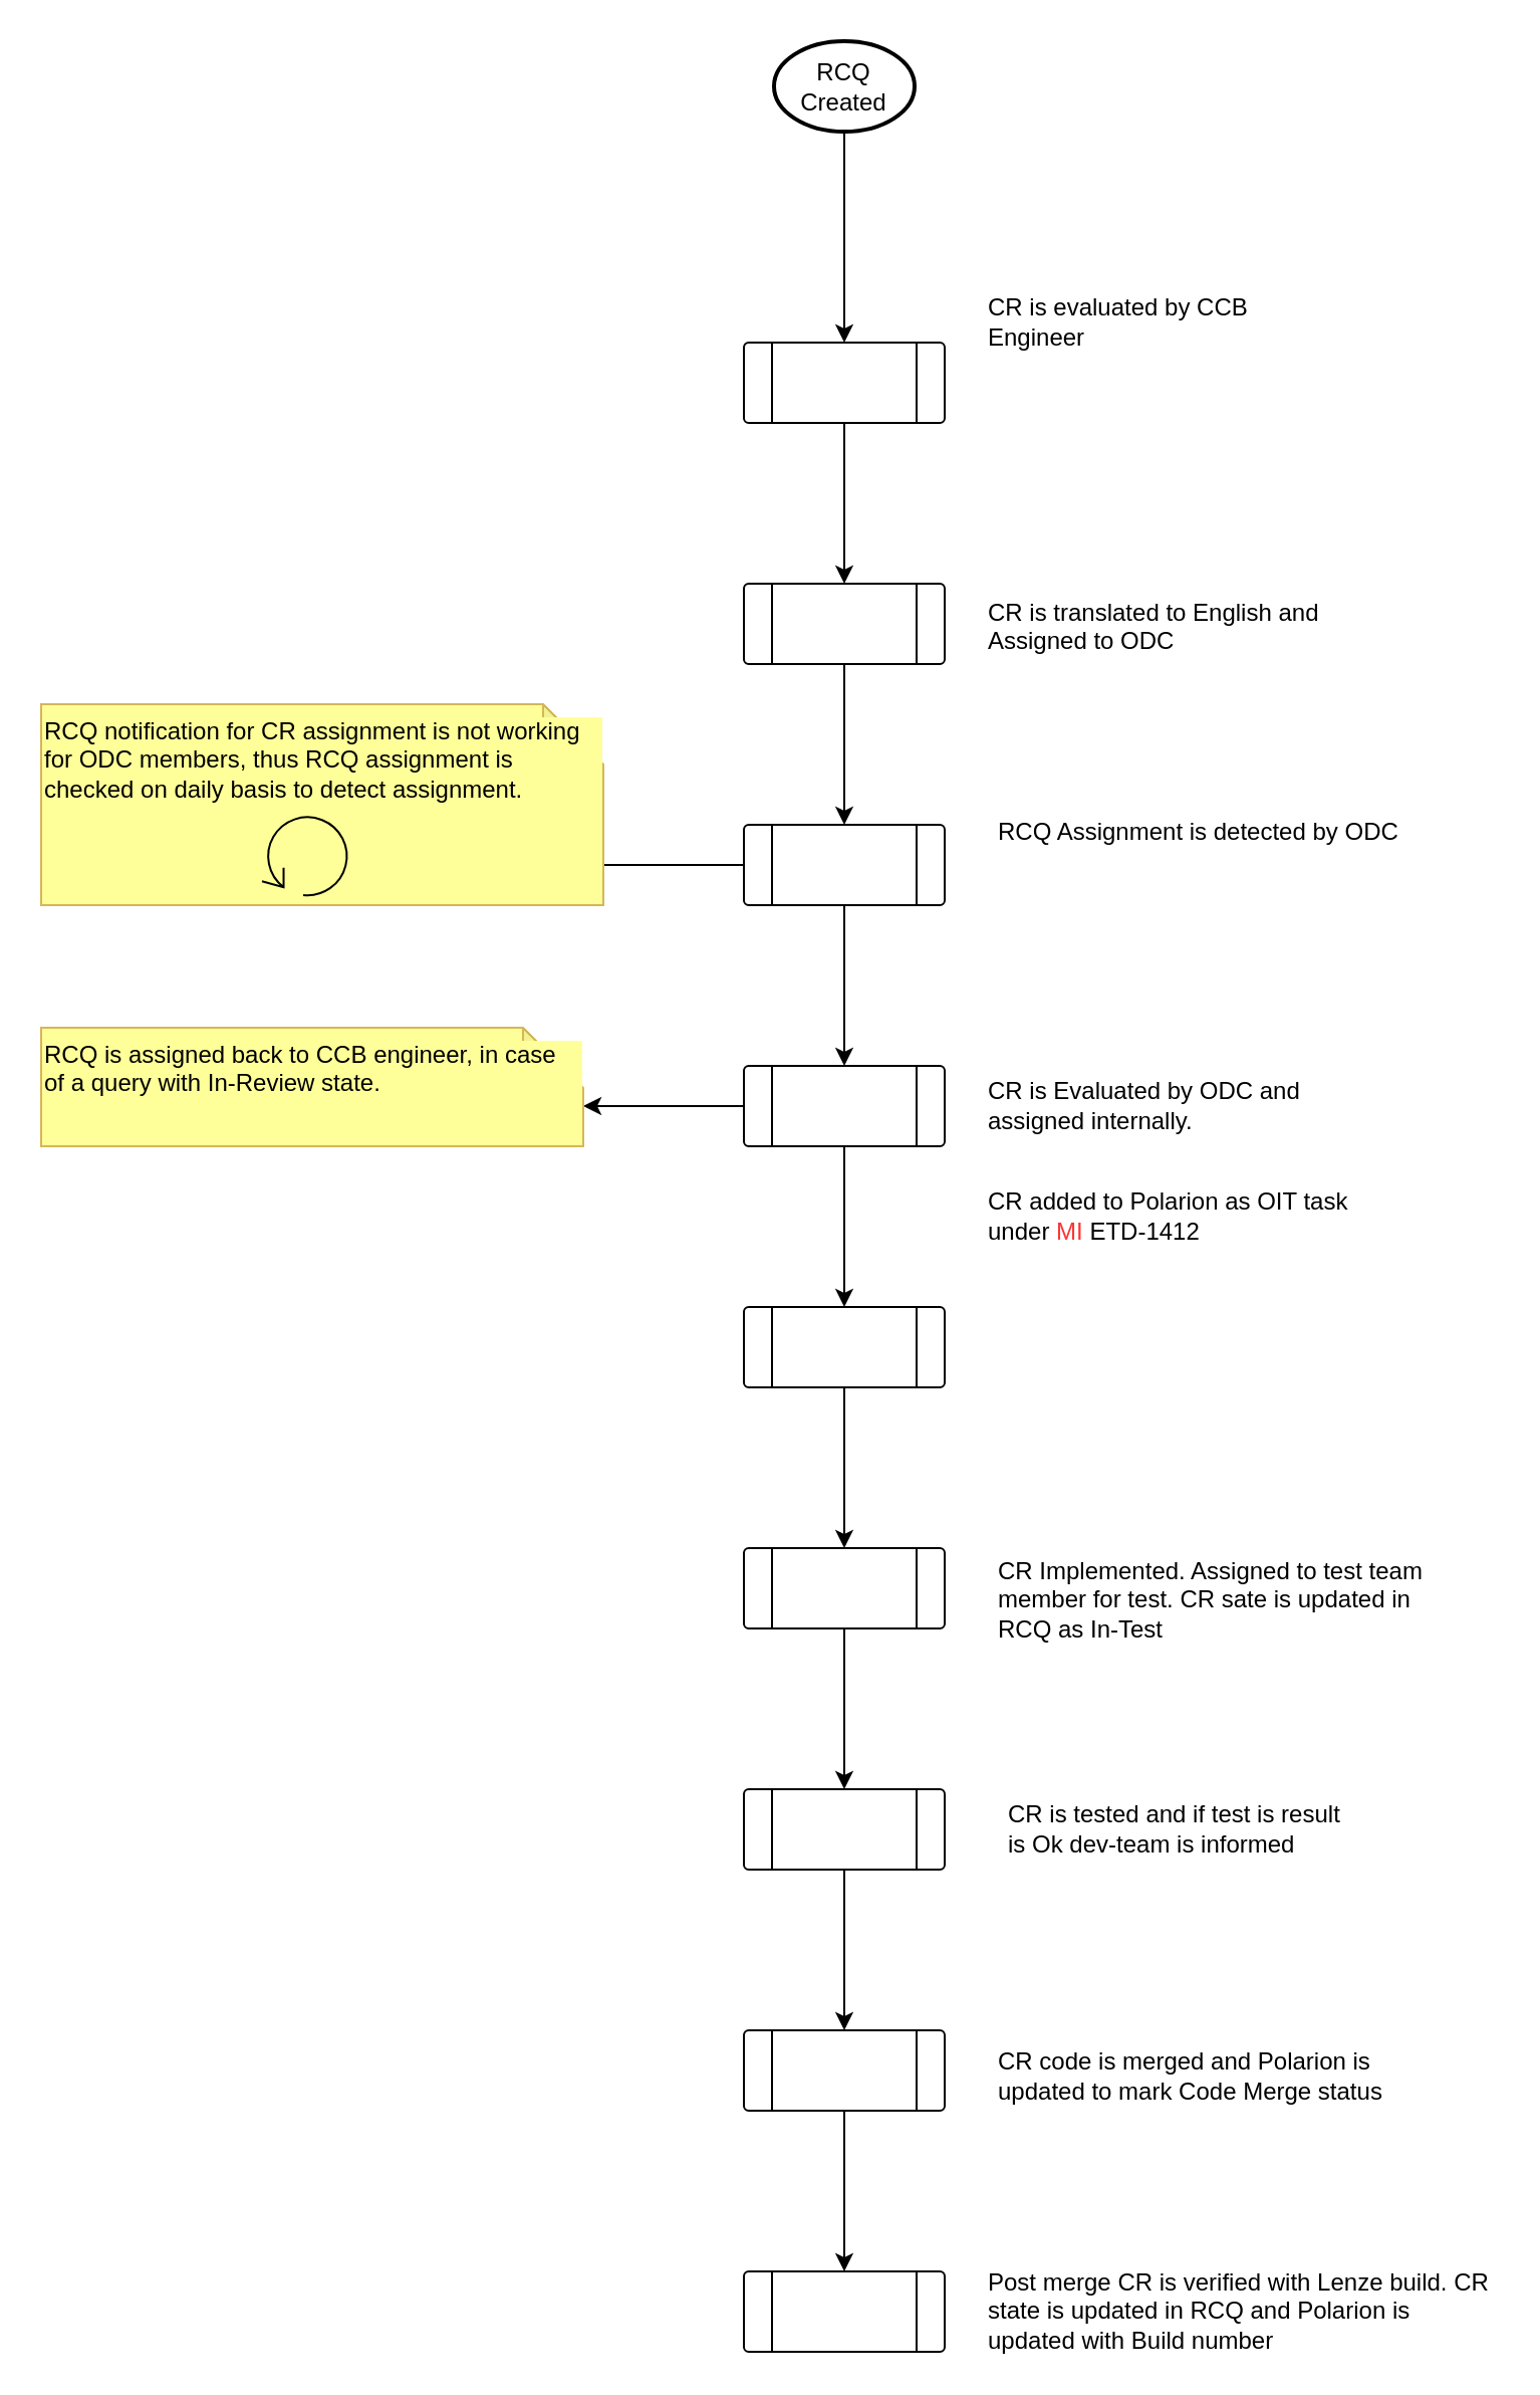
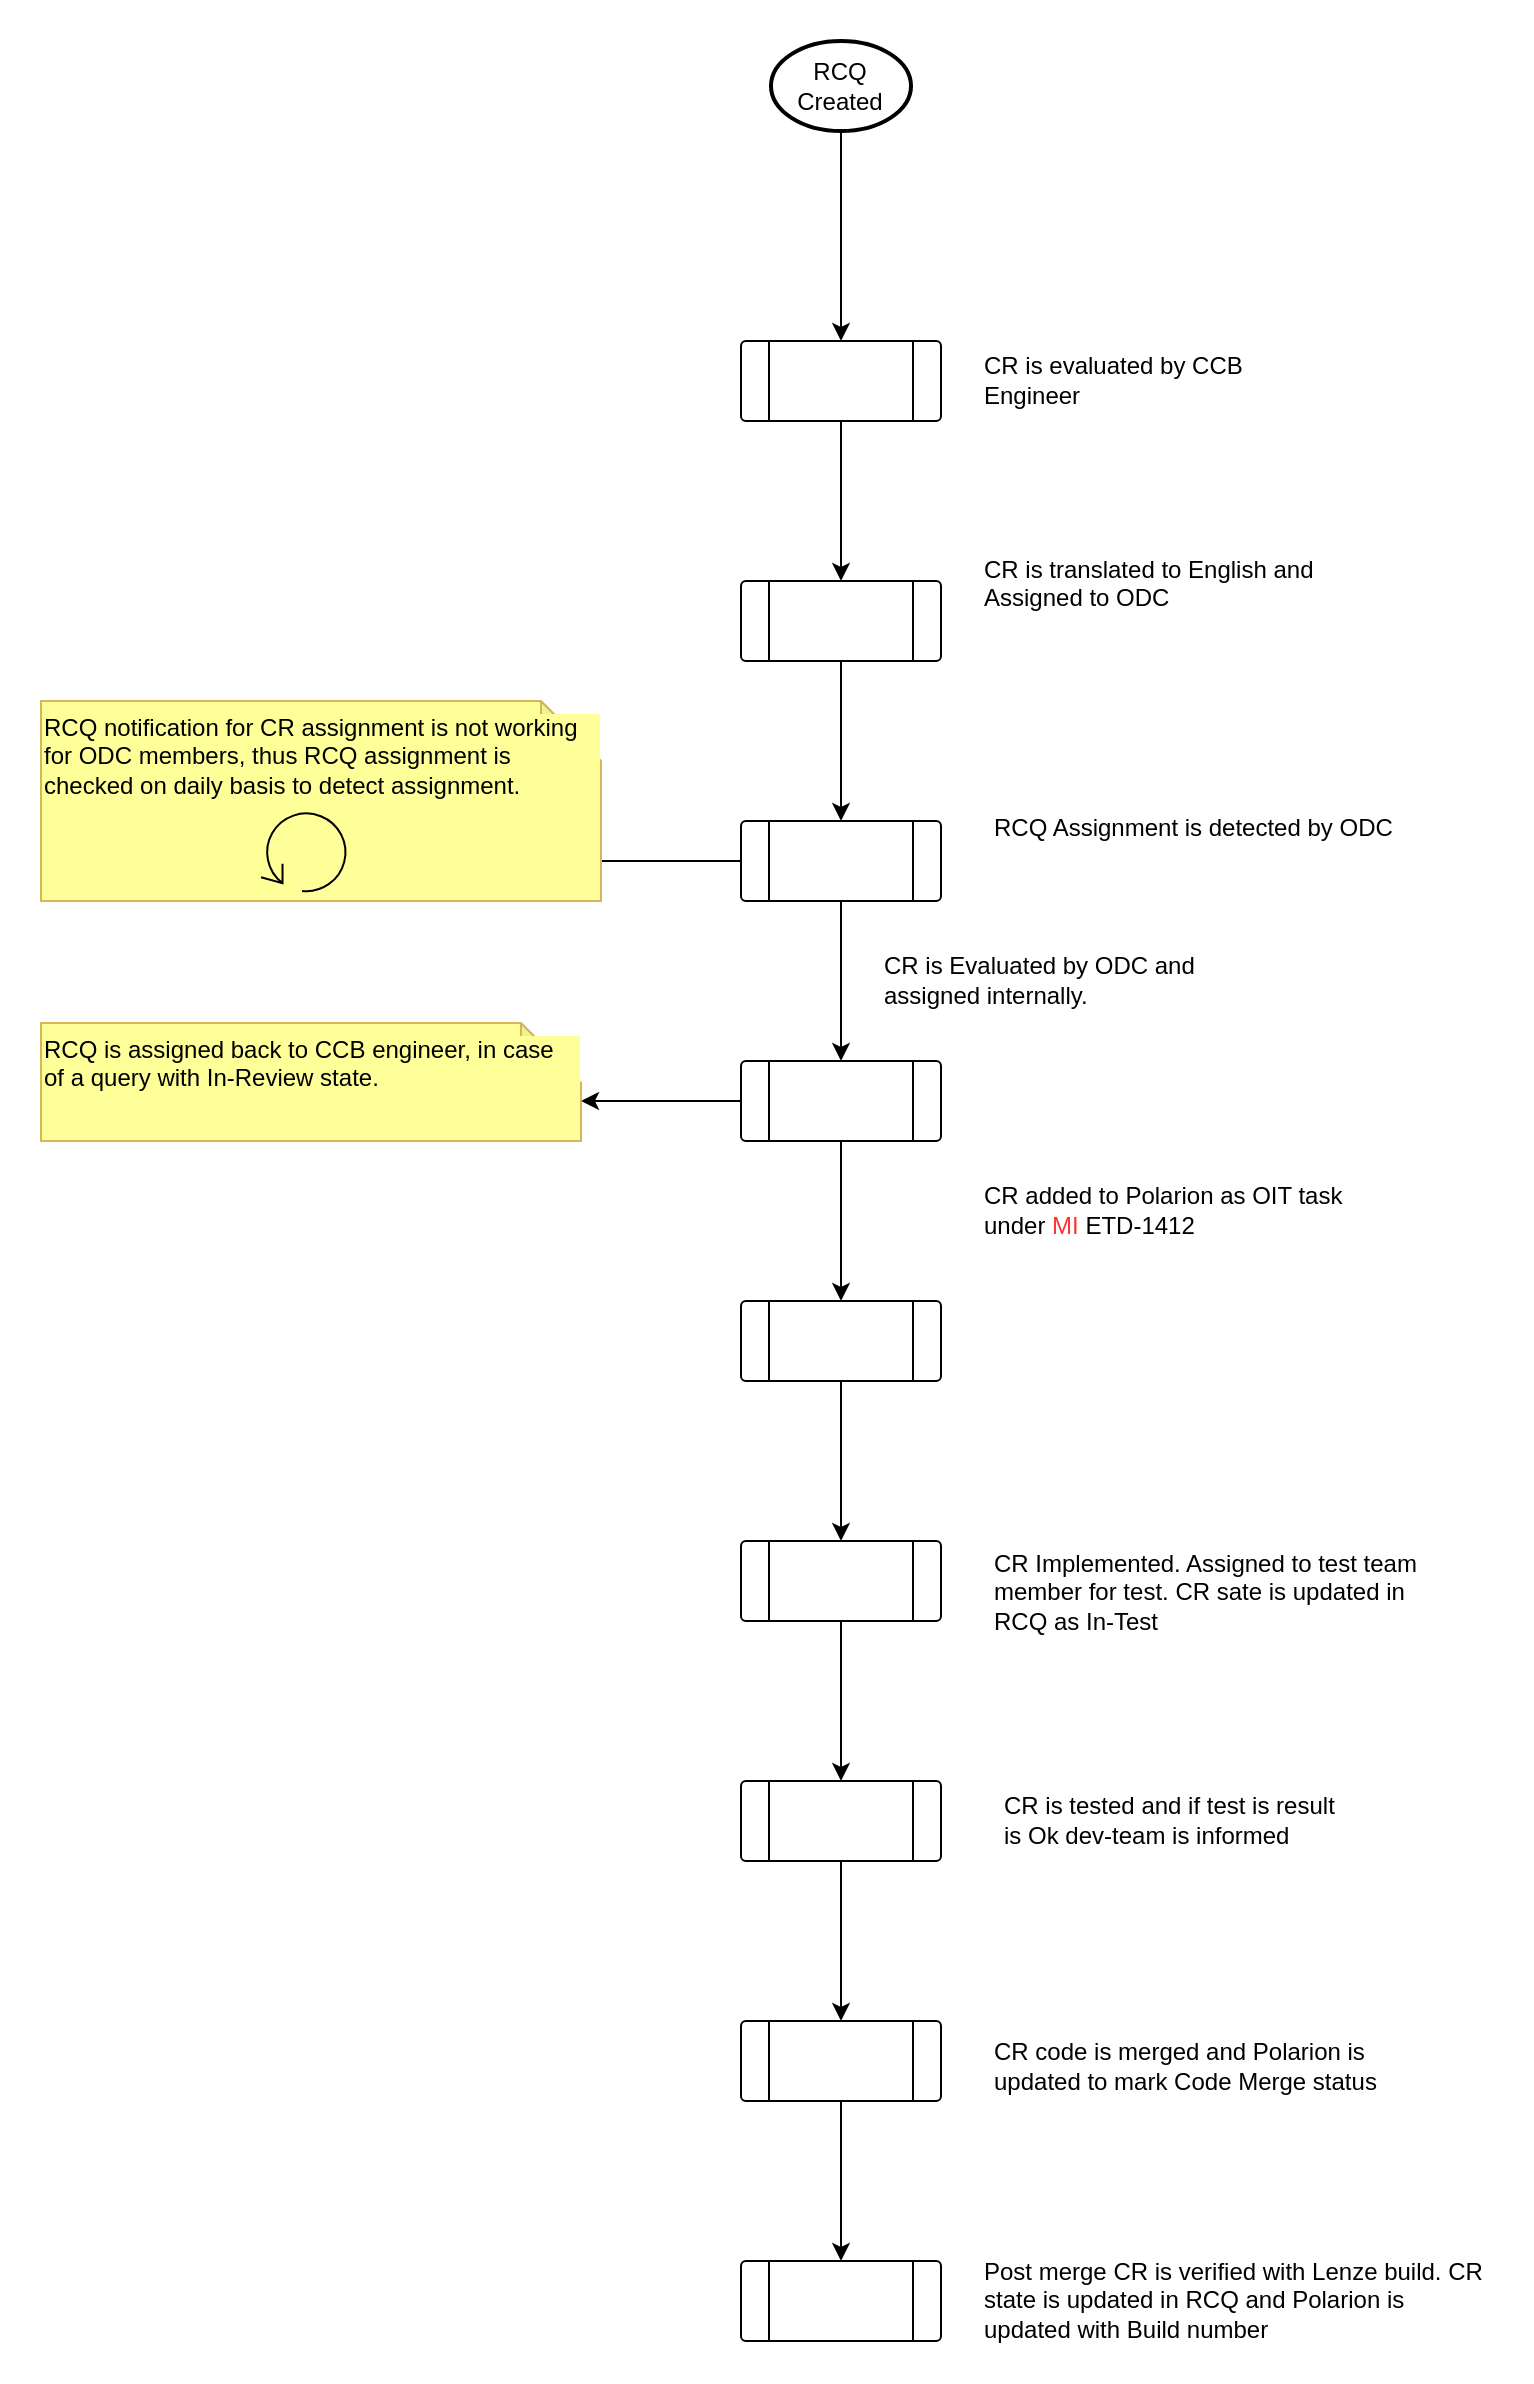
  <mxCell id="0" />
  <mxCell id="1" parent="0" />
  <mxCell id="2" value="" style="edgeStyle=orthogonalEdgeStyle;rounded=0;orthogonalLoop=1;jettySize=auto;html=1;entryX=0.5;entryY=0;entryDx=0;entryDy=0;" edge="1" parent="1" source="3" target="5"><mxGeometry relative="1" as="geometry"><mxPoint x="420" y="160" as="targetPoint" /></mxGeometry></mxCell>
  <mxCell id="3" value="RCQ Created" style="strokeWidth=2;html=1;shape=mxgraph.flowchart.start_2;whiteSpace=wrap;" vertex="1" parent="1"><mxGeometry x="385" y="20" width="70" height="45" as="geometry" /></mxCell>
  <mxCell id="4" value="" style="edgeStyle=orthogonalEdgeStyle;rounded=0;orthogonalLoop=1;jettySize=auto;html=1;" edge="1" parent="1" source="5" target="7"><mxGeometry relative="1" as="geometry" /></mxCell>
  <mxCell id="5" value="" style="verticalLabelPosition=bottom;verticalAlign=top;html=1;shape=process;whiteSpace=wrap;rounded=1;size=0.14;arcSize=6;" vertex="1" parent="1"><mxGeometry x="370" y="170" width="100" height="40" as="geometry" /></mxCell>
  <mxCell id="6" value="" style="edgeStyle=orthogonalEdgeStyle;rounded=0;orthogonalLoop=1;jettySize=auto;html=1;" edge="1" parent="1" source="7" target="10"><mxGeometry relative="1" as="geometry" /></mxCell>
  <mxCell id="7" value="" style="verticalLabelPosition=bottom;verticalAlign=top;html=1;shape=process;whiteSpace=wrap;rounded=1;size=0.14;arcSize=6;" vertex="1" parent="1"><mxGeometry x="370" y="290" width="100" height="40" as="geometry" /></mxCell>
  <mxCell id="8" value="" style="edgeStyle=orthogonalEdgeStyle;rounded=0;orthogonalLoop=1;jettySize=auto;html=1;" edge="1" parent="1" source="10"><mxGeometry relative="1" as="geometry"><mxPoint x="290" y="430" as="targetPoint" /></mxGeometry></mxCell>
  <mxCell id="9" value="" style="edgeStyle=orthogonalEdgeStyle;rounded=0;orthogonalLoop=1;jettySize=auto;html=1;fontColor=#FFFF99;" edge="1" parent="1" source="10" target="13"><mxGeometry relative="1" as="geometry" /></mxCell>
  <mxCell id="10" value="" style="verticalLabelPosition=bottom;verticalAlign=top;html=1;shape=process;whiteSpace=wrap;rounded=1;size=0.14;arcSize=6;" vertex="1" parent="1"><mxGeometry x="370" y="410" width="100" height="40" as="geometry" /></mxCell>
  <mxCell id="11" value="" style="edgeStyle=orthogonalEdgeStyle;rounded=0;orthogonalLoop=1;jettySize=auto;html=1;fontColor=#FFFF99;" edge="1" parent="1" source="13" target="15"><mxGeometry relative="1" as="geometry" /></mxCell>
  <mxCell id="12" value="" style="edgeStyle=orthogonalEdgeStyle;rounded=0;orthogonalLoop=1;jettySize=auto;html=1;fontColor=#FFFF99;" edge="1" parent="1" source="13"><mxGeometry relative="1" as="geometry"><mxPoint x="290" y="550" as="targetPoint" /></mxGeometry></mxCell>
  <mxCell id="13" value="" style="verticalLabelPosition=bottom;verticalAlign=top;html=1;shape=process;whiteSpace=wrap;rounded=1;size=0.14;arcSize=6;" vertex="1" parent="1"><mxGeometry x="370" y="530" width="100" height="40" as="geometry" /></mxCell>
  <mxCell id="14" value="" style="edgeStyle=orthogonalEdgeStyle;rounded=0;orthogonalLoop=1;jettySize=auto;html=1;fontColor=#FFFF99;" edge="1" parent="1" source="15" target="17"><mxGeometry relative="1" as="geometry" /></mxCell>
  <mxCell id="15" value="" style="verticalLabelPosition=bottom;verticalAlign=top;html=1;shape=process;whiteSpace=wrap;rounded=1;size=0.14;arcSize=6;" vertex="1" parent="1"><mxGeometry x="370" y="650" width="100" height="40" as="geometry" /></mxCell>
  <mxCell id="16" value="" style="edgeStyle=orthogonalEdgeStyle;rounded=0;orthogonalLoop=1;jettySize=auto;html=1;fontColor=#FFFF99;" edge="1" parent="1" source="17" target="19"><mxGeometry relative="1" as="geometry" /></mxCell>
  <mxCell id="17" value="" style="verticalLabelPosition=bottom;verticalAlign=top;html=1;shape=process;whiteSpace=wrap;rounded=1;size=0.14;arcSize=6;" vertex="1" parent="1"><mxGeometry x="370" y="770" width="100" height="40" as="geometry" /></mxCell>
  <mxCell id="18" value="" style="edgeStyle=orthogonalEdgeStyle;rounded=0;orthogonalLoop=1;jettySize=auto;html=1;fontColor=#FFFF99;" edge="1" parent="1" source="19" target="21"><mxGeometry relative="1" as="geometry" /></mxCell>
  <mxCell id="19" value="" style="verticalLabelPosition=bottom;verticalAlign=top;html=1;shape=process;whiteSpace=wrap;rounded=1;size=0.14;arcSize=6;" vertex="1" parent="1"><mxGeometry x="370" y="890" width="100" height="40" as="geometry" /></mxCell>
  <mxCell id="20" value="" style="edgeStyle=orthogonalEdgeStyle;rounded=0;orthogonalLoop=1;jettySize=auto;html=1;fontColor=#FFFF99;" edge="1" parent="1" source="21" target="22"><mxGeometry relative="1" as="geometry" /></mxCell>
  <mxCell id="21" value="" style="verticalLabelPosition=bottom;verticalAlign=top;html=1;shape=process;whiteSpace=wrap;rounded=1;size=0.14;arcSize=6;" vertex="1" parent="1"><mxGeometry x="370" y="1010" width="100" height="40" as="geometry" /></mxCell>
  <mxCell id="22" value="" style="verticalLabelPosition=bottom;verticalAlign=top;html=1;shape=process;whiteSpace=wrap;rounded=1;size=0.14;arcSize=6;" vertex="1" parent="1"><mxGeometry x="370" y="1130" width="100" height="40" as="geometry" /></mxCell>
- <mxCell id="23" value="CR is evaluated by CCB Engineer" style="text;html=1;strokeColor=none;fillColor=none;align=left;verticalAlign=middle;whiteSpace=wrap;rounded=0;" vertex="1" parent="1"><mxGeometry x="490" y="150" width="170" height="20" as="geometry" /></mxCell>
- <mxCell id="24" value="CR is translated to English and Assigned to ODC" style="text;html=1;whiteSpace=wrap;" vertex="1" parent="1"><mxGeometry x="490" y="291" width="180" height="30" as="geometry" /></mxCell>
+ <mxCell id="23" value="CR is evaluated by CCB Engineer" style="text;html=1;strokeColor=none;fillColor=none;align=left;verticalAlign=middle;whiteSpace=wrap;rounded=0;" vertex="1" parent="1"><mxGeometry x="490" y="180" width="170" height="20" as="geometry" /></mxCell>
+ <mxCell id="24" value="CR is translated to English and Assigned to ODC" style="text;html=1;whiteSpace=wrap;" vertex="1" parent="1"><mxGeometry x="490" y="271" width="180" height="30" as="geometry" /></mxCell>
  <mxCell id="25" value="RCQ Assignment is detected by ODC" style="text;html=1;fontStyle=0;whiteSpace=wrap;" vertex="1" parent="1"><mxGeometry x="495" y="400" width="220" height="30" as="geometry" /></mxCell>
  <mxCell id="26" value="RCQ notification for CR assignment is not working for ODC members, thus RCQ assignment is checked on daily basis to detect assignment." style="shape=note;whiteSpace=wrap;html=1;backgroundOutline=1;darkOpacity=0.05;align=left;labelBackgroundColor=#FFFF99;fillColor=#FFFF99;strokeColor=#d6b656;labelBorderColor=none;verticalAlign=top;" vertex="1" parent="1"><mxGeometry x="20" y="350" width="280" height="100" as="geometry" /></mxCell>
- <mxCell id="27" value="CR is Evaluated by ODC and assigned internally." style="text;html=1;strokeColor=none;fillColor=none;align=left;verticalAlign=middle;whiteSpace=wrap;rounded=0;" vertex="1" parent="1"><mxGeometry x="490" y="540" width="190" height="20" as="geometry" /></mxCell>
+ <mxCell id="27" value="CR is Evaluated by ODC and assigned internally." style="text;html=1;strokeColor=none;fillColor=none;align=left;verticalAlign=middle;whiteSpace=wrap;rounded=0;" vertex="1" parent="1"><mxGeometry x="440" y="480" width="190" height="20" as="geometry" /></mxCell>
  <mxCell id="28" style="edgeStyle=orthogonalEdgeStyle;rounded=0;orthogonalLoop=1;jettySize=auto;html=1;exitX=0.5;exitY=1;exitDx=0;exitDy=0;exitPerimeter=0;fontColor=#FFFF99;" edge="1" parent="1" source="26" target="26"><mxGeometry relative="1" as="geometry" /></mxCell>
  <mxCell id="29" value="CR added to Polarion as OIT task under &lt;font color=&quot;#FF3333&quot;&gt;MI &lt;/font&gt;ETD-1412" style="text;html=1;strokeColor=none;fillColor=none;align=left;verticalAlign=middle;whiteSpace=wrap;rounded=0;" vertex="1" parent="1"><mxGeometry x="490" y="590" width="200" height="30" as="geometry" /></mxCell>
  <mxCell id="30" value="CR Implemented. Assigned to test team member for test. CR sate is updated in RCQ as In-Test" style="text;html=1;strokeColor=none;fillColor=none;align=left;verticalAlign=middle;whiteSpace=wrap;rounded=0;" vertex="1" parent="1"><mxGeometry x="495" y="772" width="225" height="48" as="geometry" /></mxCell>
  <mxCell id="31" value="CR code is merged and Polarion is updated to mark Code Merge status" style="text;html=1;strokeColor=none;fillColor=none;align=left;verticalAlign=middle;whiteSpace=wrap;rounded=0;" vertex="1" parent="1"><mxGeometry x="495" y="1016" width="195" height="34" as="geometry" /></mxCell>
  <mxCell id="32" value="Post merge CR is verified with Lenze build. CR state is updated in RCQ and Polarion is updated with Build number" style="text;html=1;strokeColor=none;fillColor=none;align=left;verticalAlign=middle;whiteSpace=wrap;rounded=0;" vertex="1" parent="1"><mxGeometry x="490" y="1130" width="255" height="40" as="geometry" /></mxCell>
  <mxCell id="33" value="CR is tested and if test is result is Ok dev-team is informed" style="text;html=1;strokeColor=none;fillColor=none;align=left;verticalAlign=middle;whiteSpace=wrap;rounded=0;" vertex="1" parent="1"><mxGeometry x="500" y="900" width="170" height="20" as="geometry" /></mxCell>
  <mxCell id="34" value="RCQ is assigned back to CCB engineer, in case of a query with In-Review state." style="shape=note;whiteSpace=wrap;html=1;backgroundOutline=1;darkOpacity=0.05;align=left;labelBackgroundColor=#FFFF99;fillColor=#FFFF99;strokeColor=#d6b656;labelBorderColor=none;verticalAlign=top;" vertex="1" parent="1"><mxGeometry x="20" y="511" width="270" height="59" as="geometry" /></mxCell>
  <mxCell id="35" value="" style="shape=mxgraph.bpmn.loop;html=1;outlineConnect=0;labelBackgroundColor=#FFFF99;fillColor=#FFFF99;fontColor=#FFFF99;align=left;" vertex="1" parent="1"><mxGeometry x="130" y="404" width="44" height="42" as="geometry" /></mxCell>
